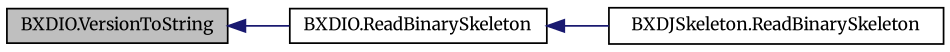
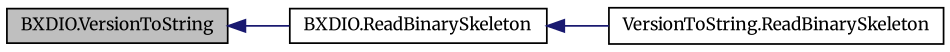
  digraph {
    fontname=Merriweather
    rankdir=LR
    node [color=black fillcolor=white fontname=Merriweather fontsize=10 shape=record style=filled]
    edge [color=midnightblue dir=back fontname=Merriweather fontsize=10 labelfontname=Helvetica labelfontsize=10 style=solid]
    n1 [fillcolor=grey75 fontcolor=black height=0.2 label="BXDIO.VersionToString" width=0.4]
    n2 [height=0.2 label="BXDIO.ReadBinarySkeleton" width=0.4]
-   n3 [height=0.2 label="BXDJSkeleton.ReadBinarySkeleton" width=0.4]
+   n3 [height=0.2 label="VersionToString.ReadBinarySkeleton" width=0.4]
    n1 -> n2
    n2 -> n3
  }
